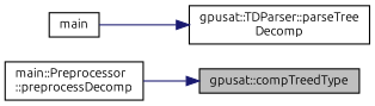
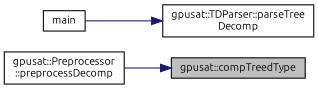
  digraph {
    fontname=Ubuntu
    rankdir=RL
    node [color=black fillcolor=white fontname=Ubuntu fontsize=10 shape=record style=filled]
    edge [color=midnightblue dir=back fontname=Ubuntu fontsize=10 labelfontname=Helvetica labelfontsize=10 style=solid]
    n1 [fillcolor=grey75 fontcolor=black height=0.2 label="gpusat::compTreedType" width=0.4]
-   n2 [height=0.2 label="main::Preprocessor\l::preprocessDecomp" width=0.4]
+   n2 [height=0.2 label="gpusat::Preprocessor\l::preprocessDecomp" width=0.4]
    n3 [height=0.2 label="gpusat::TDParser::parseTree\lDecomp" width=0.4]
    n4 [height=0.2 label=main width=0.4]
    n1 -> n2
    n3 -> n4
  }
